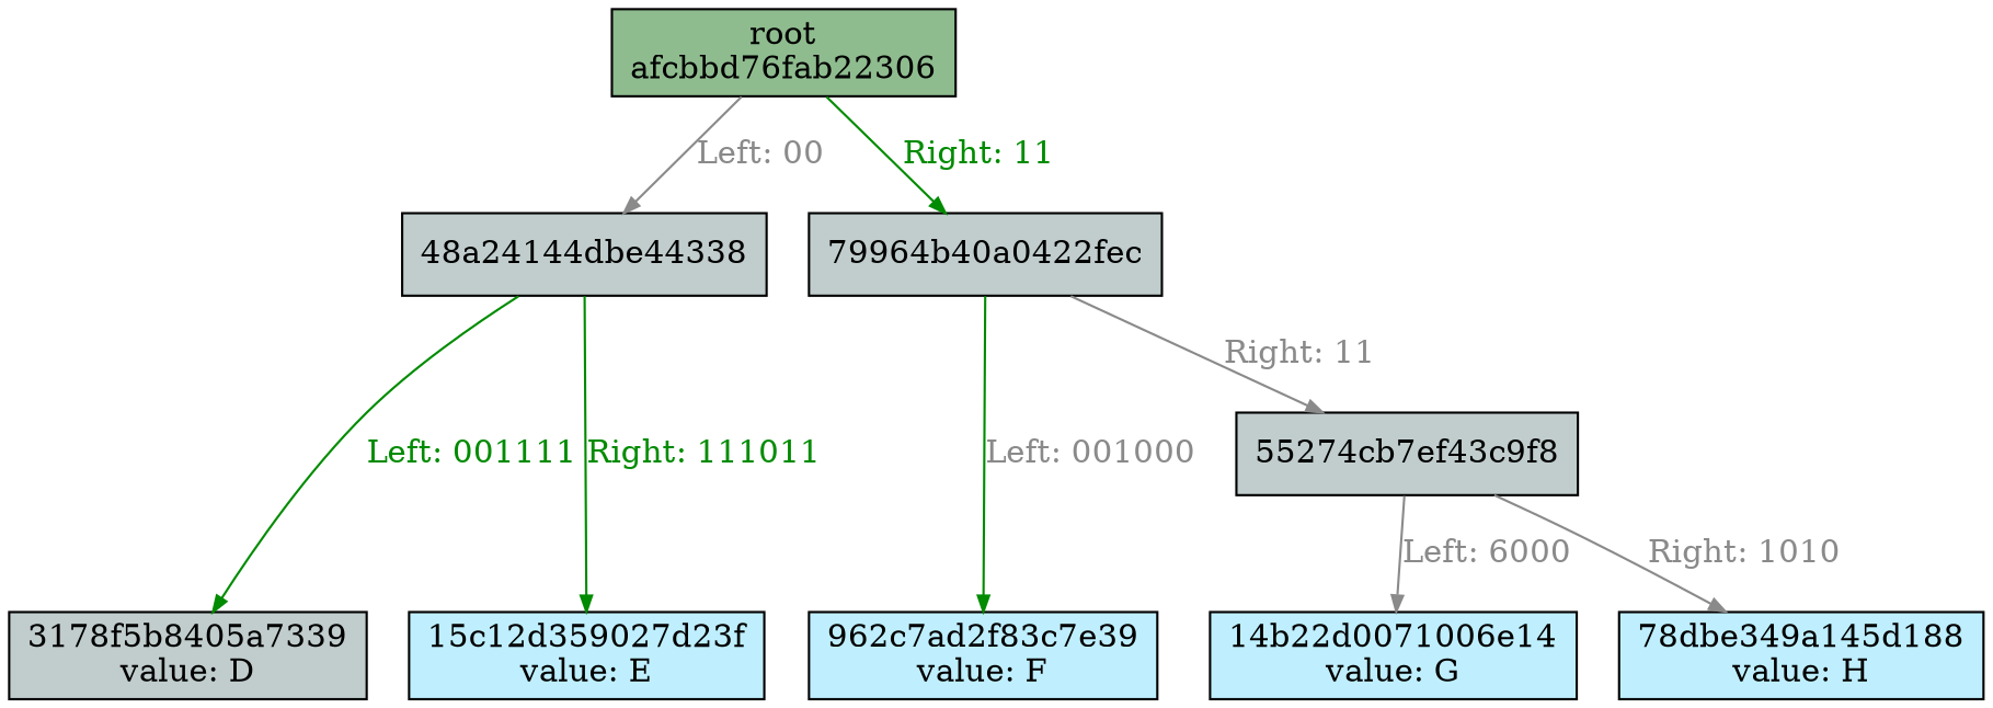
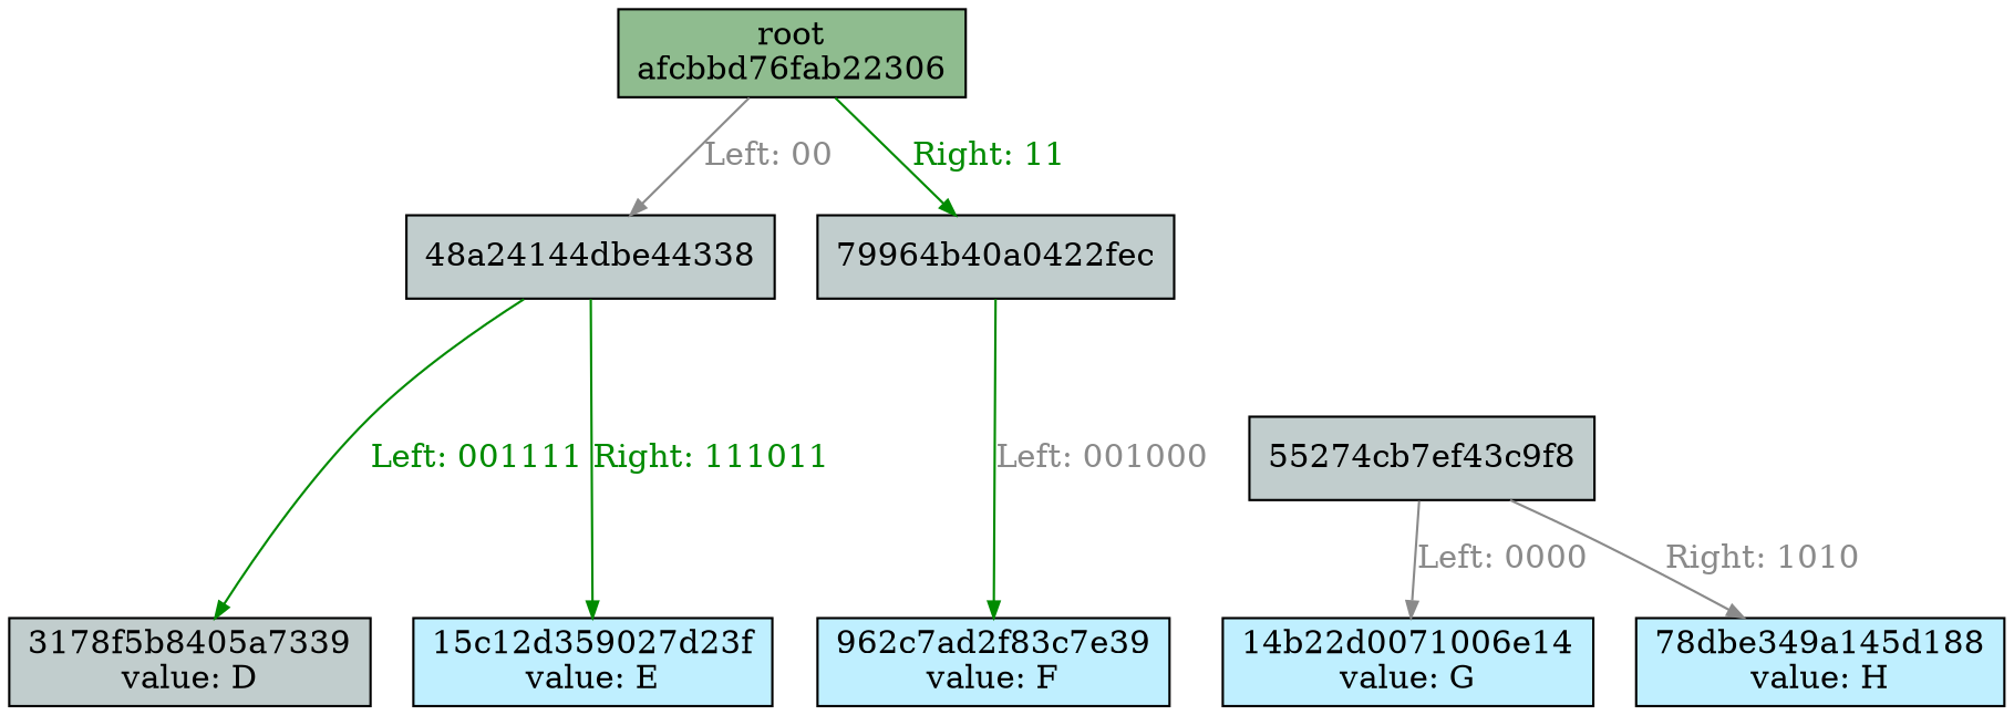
  digraph {
    fontname="DejaVu Serif"
    node [fillcolor=azure3 fontname="DejaVu Serif" ordering=out shape=box style=filled]
    edge [arrowsize=0.7 color=gray54 fontcolor=gray54 fontname="DejaVu Serif" nojustify=true]
    n1 [fillcolor=darkseagreen label="root\nafcbbd76fab22306"]
    n2 [label="48a24144dbe44338"]
    n3 [label="79964b40a0422fec"]
    n4 [label="3178f5b8405a7339\nvalue: D"]
    n5 [fillcolor=lightblue1 label="15c12d359027d23f\nvalue: E"]
    n6 [fillcolor=lightblue1 label="962c7ad2f83c7e39\nvalue: F"]
    n7 [fillcolor=lightblue1 label="14b22d0071006e14\nvalue: G"]
    n8 [fillcolor=lightblue1 label="78dbe349a145d188\nvalue: H"]
    n9 [label="55274cb7ef43c9f8"]
    subgraph sub_1 {
      rank=same
      n1
    }
    subgraph sub_2 {
      rank=same
      n2
      n3
    }
    subgraph sub_3 {
      rank=same
      n4
      n5
      n6
      n7
      n8
    }
    subgraph sub_4 {
      rank=same
      n9
    }
    n1 -> n2 [label="Left: 00\l"]
    n1 -> n3 [color=green4 fillcolor=green4 fontcolor=green4 label="Right: 11\l"]
    n2 -> n4 [color=green4 fillcolor=green4 fontcolor=green4 label="Left: 001111"]
    n2 -> n5 [color=green4 fillcolor=green4 fontcolor=green4 label="Right: 111011"]
    n3 -> n6 [color=green4 label="Left: 001000"]
-   n3 -> n9 [label="Right: 11\l"]
-   n9 -> n7 [label="Left: 6000"]
+   n9 -> n7 [label="Left: 0000"]
    n9 -> n8 [label="Right: 1010"]
  }
